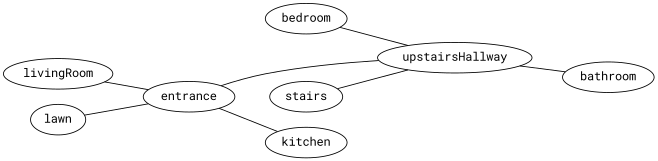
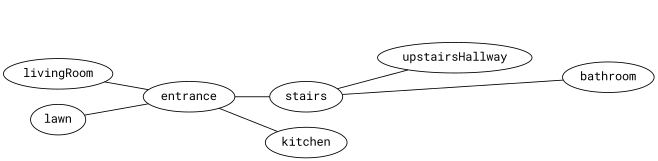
  graph {
    fontname="Roboto Mono"
    rankdir=LR
    node [fontname="Roboto Mono"]
    edge [fontname="Roboto Mono"]
-   bedroom
    upstairsHallway
    bathroom
    stairs
    livingRoom
    entrance
    kitchen
    lawn
    subgraph sub_1 {
-     bedroom
      upstairsHallway
      bathroom
      stairs
      livingRoom
      entrance
      kitchen
    }
-   bedroom -- upstairsHallway
-   upstairsHallway -- bathroom
+   stairs -- bathroom
    stairs -- upstairsHallway
    livingRoom -- entrance
-   entrance -- upstairsHallway
+   entrance -- stairs
    entrance -- kitchen
    lawn -- entrance
  }
